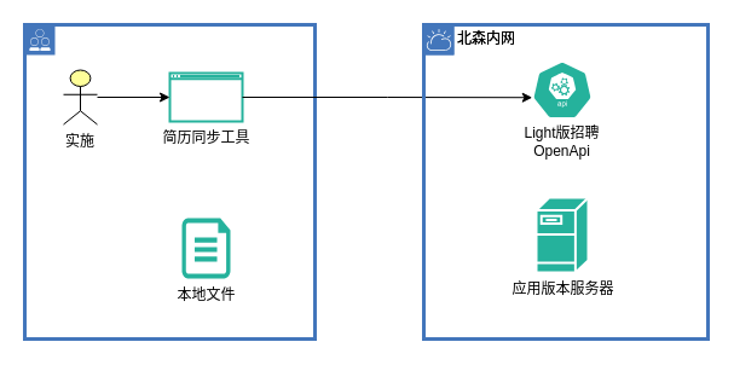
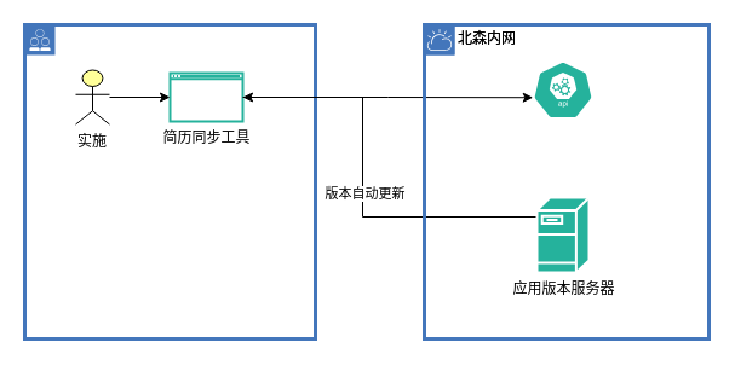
  <mxCell id="0" />
  <mxCell id="1" parent="0" />
  <mxCell id="2" value="" style="shape=mxgraph.ibm.box;prType=public;fontStyle=0;verticalAlign=top;align=left;spacingLeft=32;spacingTop=4;fillColor=none;rounded=0;whiteSpace=wrap;html=1;strokeColor=#4376BB;strokeWidth=3;dashed=0;container=1;spacing=-4;collapsible=0;expand=0;recursiveResize=0;" vertex="1" parent="1"><mxGeometry x="20" y="20" width="240" height="260" as="geometry" /></mxCell>
- <mxCell id="3" value="实施" style="html=1;outlineConnect=0;whiteSpace=wrap;fillColor=#ffff99;verticalLabelPosition=bottom;verticalAlign=top;align=center;shape=mxgraph.archimate3.actor;" vertex="1" parent="2"><mxGeometry x="32" y="37.5" width="28" height="45" as="geometry" /></mxCell>
+ <mxCell id="3" value="实施" style="html=1;outlineConnect=0;whiteSpace=wrap;fillColor=#ffff99;verticalLabelPosition=bottom;verticalAlign=top;align=center;shape=mxgraph.archimate3.actor;" vertex="1" parent="2"><mxGeometry x="42" y="37.5" width="28" height="45" as="geometry" /></mxCell>
  <mxCell id="4" value="简历同步工具" style="html=1;verticalLabelPosition=bottom;align=center;labelBackgroundColor=#ffffff;verticalAlign=top;strokeWidth=2;shadow=0;dashed=0;shape=mxgraph.ios7.icons.window;strokeColor=#25B29C;" vertex="1" parent="2"><mxGeometry x="120" y="40" width="60" height="40" as="geometry" /></mxCell>
  <mxCell id="5" value="" style="edgeStyle=orthogonalEdgeStyle;rounded=0;orthogonalLoop=1;jettySize=auto;html=1;" edge="1" parent="2" source="3" target="4"><mxGeometry relative="1" as="geometry" /></mxCell>
- <mxCell id="6" value="本地文件" style="verticalLabelPosition=bottom;html=1;verticalAlign=top;align=center;strokeColor=none;shape=mxgraph.azure.cloud_services_configuration_file;pointerEvents=1;fillColor=#25B29C;" vertex="1" parent="2"><mxGeometry x="130" y="160" width="40" height="50" as="geometry" /></mxCell>
+ <mxCell id="7" value="" style="edgeStyle=orthogonalEdgeStyle;rounded=0;orthogonalLoop=1;jettySize=auto;html=1;" edge="1" parent="1" source="12" target="4"><mxGeometry relative="1" as="geometry"><mxPoint x="404" y="106.034" as="sourcePoint" /><mxPoint x="368.5" y="-77.5" as="targetPoint" /><Array as="points"><mxPoint x="299" y="179" /><mxPoint x="299" y="80" /></Array></mxGeometry></mxCell>
+ <mxCell id="8" value="版本自动更新" style="edgeLabel;html=1;align=center;verticalAlign=middle;resizable=0;points=[];" vertex="1" connectable="0" parent="7"><mxGeometry x="-0.18" relative="1" as="geometry"><mxPoint x="-2.03" y="-20" as="offset" /></mxGeometry></mxCell>
  <mxCell id="9" value="" style="edgeStyle=orthogonalEdgeStyle;rounded=0;orthogonalLoop=1;jettySize=auto;html=1;entryX=0.005;entryY=0.63;entryDx=0;entryDy=0;entryPerimeter=0;" edge="1" parent="1" source="4" target="14"><mxGeometry relative="1" as="geometry"><mxPoint x="379.25" y="177.24" as="targetPoint" /></mxGeometry></mxCell>
  <mxCell id="10" value="北森内网" style="shape=mxgraph.ibm.box;prType=cloud;fontStyle=0;verticalAlign=top;align=left;spacingLeft=32;spacingTop=4;fillColor=none;rounded=0;whiteSpace=wrap;html=1;strokeColor=#4376BB;strokeWidth=3;dashed=0;container=1;spacing=-4;collapsible=0;expand=0;recursiveResize=0;" vertex="1" parent="1"><mxGeometry x="350" y="20" width="235" height="260" as="geometry" /></mxCell>
  <mxCell id="11" value="北森内网" style="shape=mxgraph.ibm.box;prType=cloud;fontStyle=0;verticalAlign=top;align=left;spacingLeft=32;spacingTop=4;fillColor=none;rounded=0;whiteSpace=wrap;html=1;strokeColor=#4376BB;strokeWidth=3;dashed=0;container=1;spacing=-4;collapsible=0;expand=0;recursiveResize=0;" vertex="1" parent="10"><mxGeometry width="235" height="260" as="geometry" /></mxCell>
  <mxCell id="12" value="应用版本服务器" style="shape=mxgraph.cisco.servers.fileserver;html=1;pointerEvents=1;dashed=0;strokeColor=#ffffff;strokeWidth=2;verticalLabelPosition=bottom;verticalAlign=top;align=center;outlineConnect=0;fillColor=#25B29C;" vertex="1" parent="11"><mxGeometry x="93" y="143" width="43" height="62" as="geometry" /></mxCell>
  <mxCell id="13" value="" style="group" vertex="1" connectable="0" parent="11"><mxGeometry x="74" y="30" width="81" height="77" as="geometry" /></mxCell>
  <mxCell id="14" value="" style="html=1;dashed=0;whitespace=wrap;strokeColor=#ffffff;points=[[0.005,0.63,0],[0.1,0.2,0],[0.9,0.2,0],[0.5,0,0],[0.995,0.63,0],[0.72,0.99,0],[0.5,1,0],[0.28,0.99,0]];shape=mxgraph.kubernetes.icon;prIcon=api;fillColor=#25B29C;" vertex="1" parent="13"><mxGeometry x="15.5" width="50" height="48" as="geometry" /></mxCell>
- <mxCell id="15" value="Light版招聘OpenApi" style="text;html=1;strokeColor=none;fillColor=none;align=center;verticalAlign=middle;whiteSpace=wrap;rounded=0;" vertex="1" parent="13"><mxGeometry y="57" width="81" height="20" as="geometry" /></mxCell>
